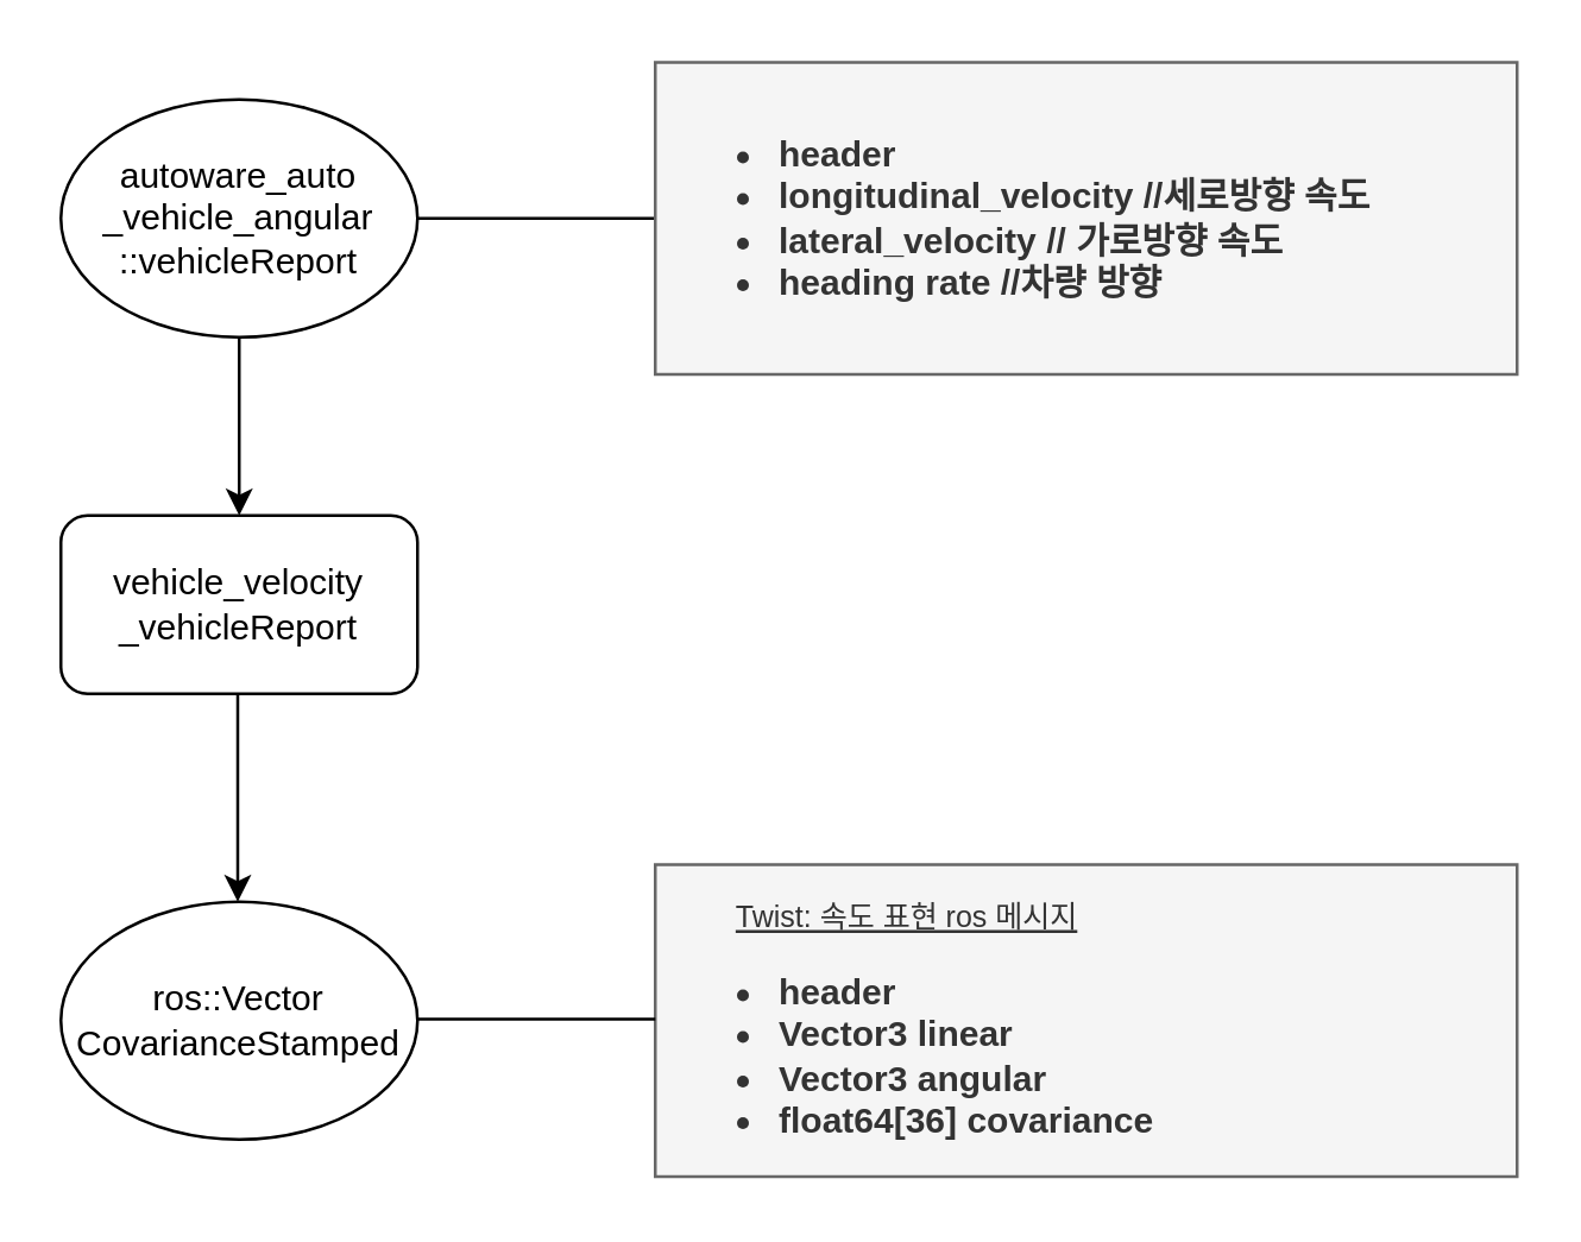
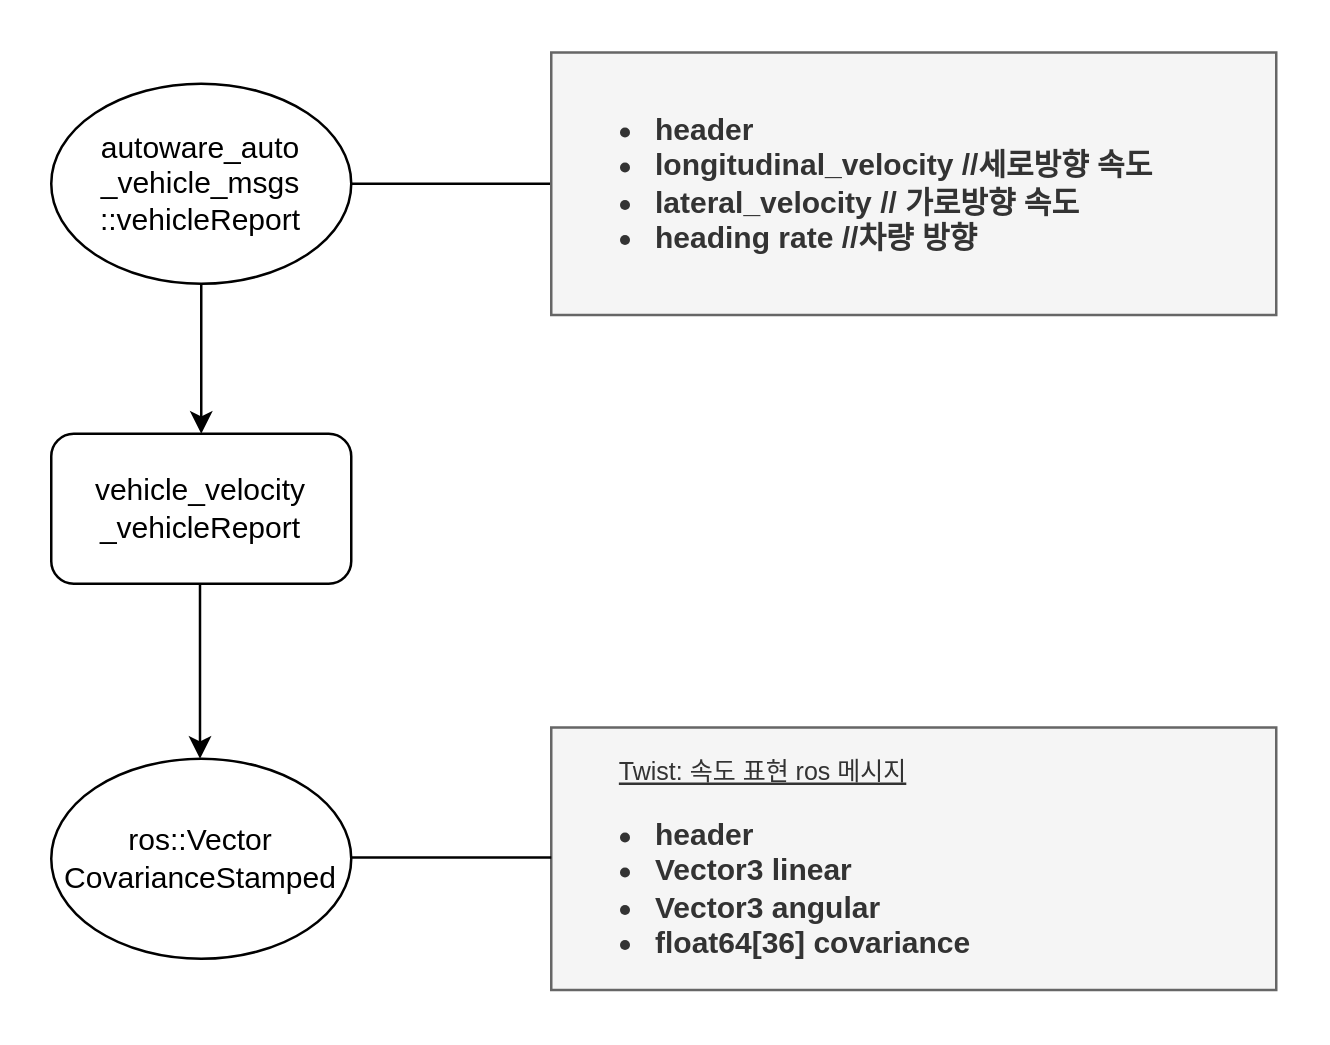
  <mxCell id="0" />
  <mxCell id="1" parent="0" />
  <mxCell id="2" value="" style="endArrow=none;html=1;rounded=0;" edge="1" parent="1" source="6"><mxGeometry width="50" height="50" relative="1" as="geometry"><mxPoint x="150" y="73" as="sourcePoint" /><mxPoint x="220" y="73" as="targetPoint" /></mxGeometry></mxCell>
  <mxCell id="3" value="&lt;div style=&quot;&quot;&gt;&lt;h6&gt;&lt;ul style=&quot;font-size: 12px;&quot;&gt;&lt;li style=&quot;&quot;&gt;header&lt;/li&gt;&lt;li style=&quot;&quot;&gt;longitudinal_velocity //세로방향 속도&lt;/li&gt;&lt;li style=&quot;&quot;&gt;lateral_velocity // 가로방향 속도&lt;/li&gt;&lt;li style=&quot;&quot;&gt;heading rate //차량 방향&lt;/li&gt;&lt;/ul&gt;&lt;/h6&gt;&lt;/div&gt;" style="text;html=1;strokeColor=#666666;fillColor=#f5f5f5;align=left;verticalAlign=middle;whiteSpace=wrap;rounded=0;fontColor=#333333;" vertex="1" parent="1"><mxGeometry x="220" y="20.5" width="290" height="105" as="geometry" /></mxCell>
  <mxCell id="4" value="" style="endArrow=classic;html=1;rounded=0;exitX=0.5;exitY=1;exitDx=0;exitDy=0;" edge="1" parent="1"><mxGeometry width="50" height="50" relative="1" as="geometry"><mxPoint x="80" y="103" as="sourcePoint" /><mxPoint x="80" y="173" as="targetPoint" /></mxGeometry></mxCell>
  <mxCell id="5" value="vehicle_velocity&lt;br&gt;_vehicleReport" style="rounded=1;whiteSpace=wrap;html=1;" vertex="1" parent="1"><mxGeometry x="20" y="173" width="120" height="60" as="geometry" /></mxCell>
- <mxCell id="6" value="autoware_auto&lt;br style=&quot;border-color: var(--border-color);&quot;&gt;_vehicle_angular&lt;br style=&quot;border-color: var(--border-color);&quot;&gt;::vehicleReport" style="ellipse;whiteSpace=wrap;html=1;" vertex="1" parent="1"><mxGeometry x="20" y="33" width="120" height="80" as="geometry" /></mxCell>
+ <mxCell id="6" value="autoware_auto&lt;br style=&quot;border-color: var(--border-color);&quot;&gt;_vehicle_msgs&lt;br style=&quot;border-color: var(--border-color);&quot;&gt;::vehicleReport" style="ellipse;whiteSpace=wrap;html=1;" vertex="1" parent="1"><mxGeometry x="20" y="33" width="120" height="80" as="geometry" /></mxCell>
  <mxCell id="7" value="" style="endArrow=classic;html=1;rounded=0;exitX=0.5;exitY=1;exitDx=0;exitDy=0;" edge="1" parent="1"><mxGeometry width="50" height="50" relative="1" as="geometry"><mxPoint x="79.5" y="233" as="sourcePoint" /><mxPoint x="79.5" y="303" as="targetPoint" /></mxGeometry></mxCell>
  <mxCell id="8" value="ros::Vector&lt;br&gt;CovarianceStamped" style="ellipse;whiteSpace=wrap;html=1;" vertex="1" parent="1"><mxGeometry x="20" y="303" width="120" height="80" as="geometry" /></mxCell>
  <mxCell id="9" value="&lt;div style=&quot;&quot;&gt;&lt;h6&gt;&lt;div style=&quot;text-align: center;&quot;&gt;&lt;span style=&quot;font-size: x-small; background-color: initial; font-weight: normal;&quot;&gt;&lt;u&gt;Twist: 속도 표현 ros 메시지&lt;/u&gt;&lt;/span&gt;&lt;/div&gt;&lt;ul style=&quot;font-size: 12px;&quot;&gt;&lt;li style=&quot;&quot;&gt;header&lt;/li&gt;&lt;li style=&quot;&quot;&gt;Vector3 linear&lt;/li&gt;&lt;li style=&quot;&quot;&gt;Vector3 angular&lt;/li&gt;&lt;li style=&quot;&quot;&gt;float64[36] covariance&lt;/li&gt;&lt;/ul&gt;&lt;/h6&gt;&lt;/div&gt;" style="text;html=1;strokeColor=#666666;fillColor=#f5f5f5;align=left;verticalAlign=middle;whiteSpace=wrap;rounded=0;fontColor=#333333;" vertex="1" parent="1"><mxGeometry x="220" y="290.5" width="290" height="105" as="geometry" /></mxCell>
  <mxCell id="10" value="" style="endArrow=none;html=1;rounded=0;" edge="1" parent="1"><mxGeometry width="50" height="50" relative="1" as="geometry"><mxPoint x="140" y="342.5" as="sourcePoint" /><mxPoint x="220" y="342.5" as="targetPoint" /></mxGeometry></mxCell>
